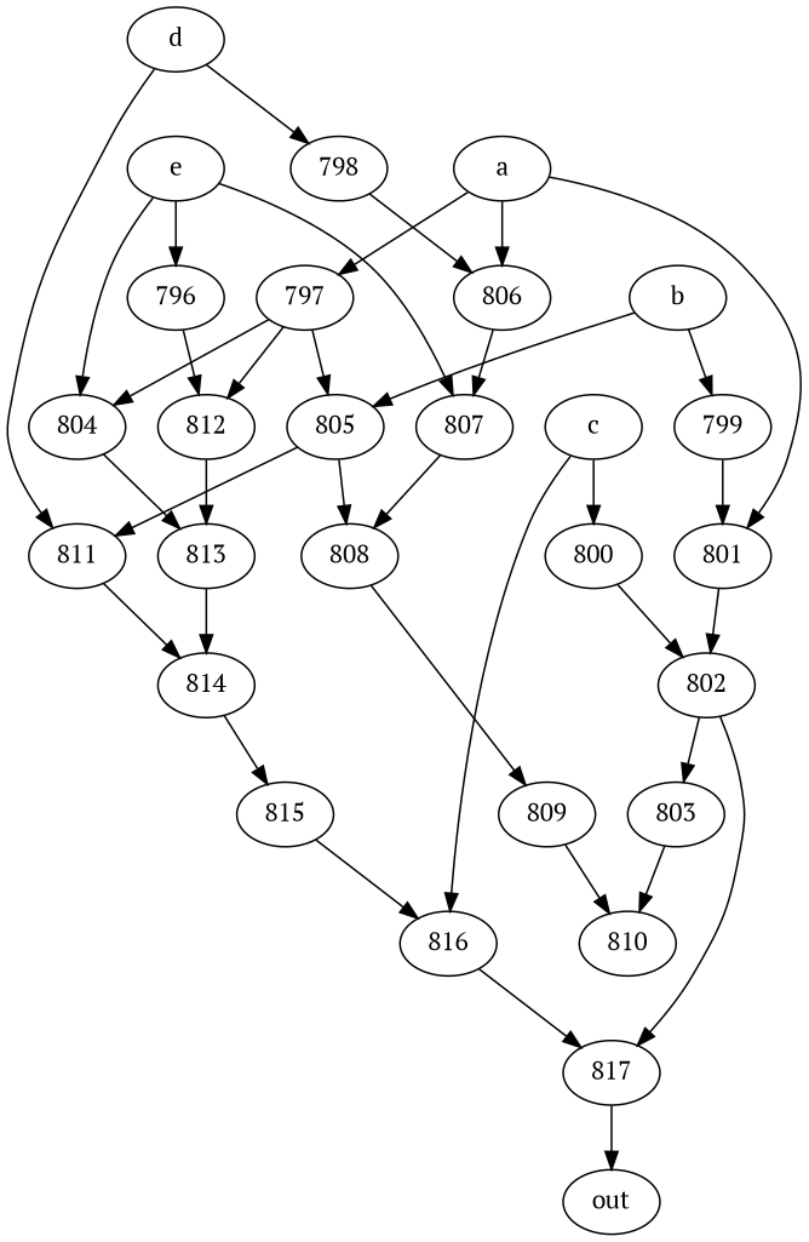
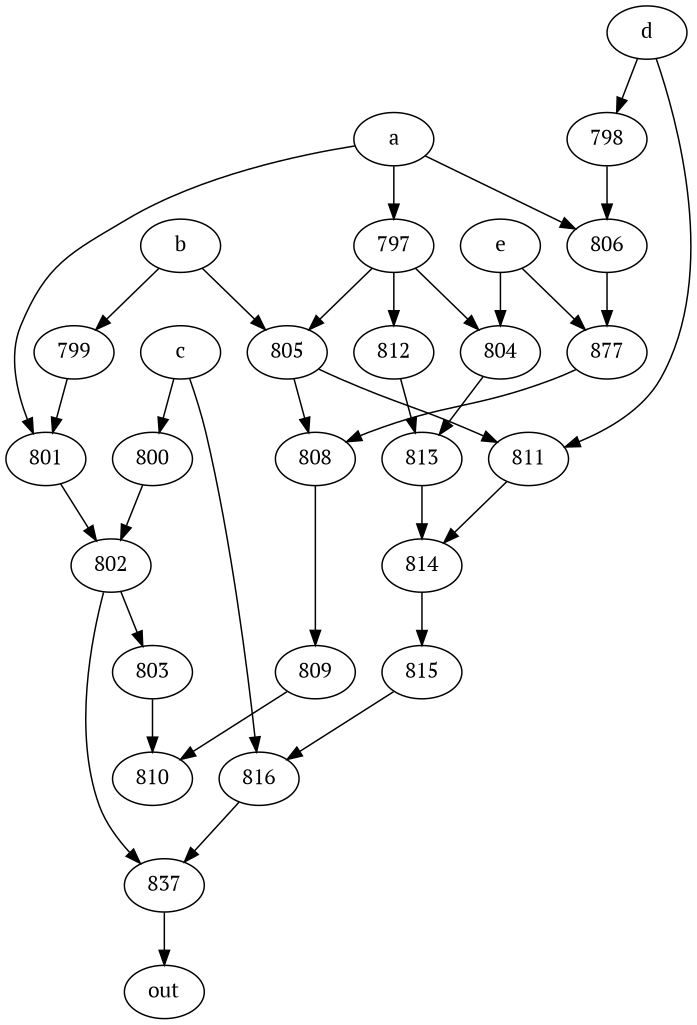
  strict digraph {
    fontname="PT Serif"
    node [fontname="PT Serif"]
    edge [fontname="PT Serif"]
-   817
+   817 [label=837]
    out
    a
    797
    801
    806
    812
    804
    805
    802
-   807
+   807 [label=877]
    813
    808
    811
    803
    814
    809
    810
    815
    816
    b
    799
    c
    800
    d
    798
    e
-   796
    817 -> out
    a -> 797
    a -> 801
    a -> 806
    797 -> 812
    797 -> 804
    797 -> 805
    801 -> 802
    806 -> 807
    812 -> 813
    804 -> 813
    805 -> 808
    805 -> 811
    802 -> 817
    802 -> 803
    807 -> 808
    813 -> 814
    808 -> 809
    811 -> 814
    803 -> 810
    814 -> 815
    809 -> 810
    815 -> 816
    816 -> 817
    b -> 805
    b -> 799
    799 -> 801
    c -> 816
    c -> 800
    800 -> 802
    d -> 811
    d -> 798
    798 -> 806
    e -> 804
    e -> 807
-   e -> 796
-   796 -> 812
  }
